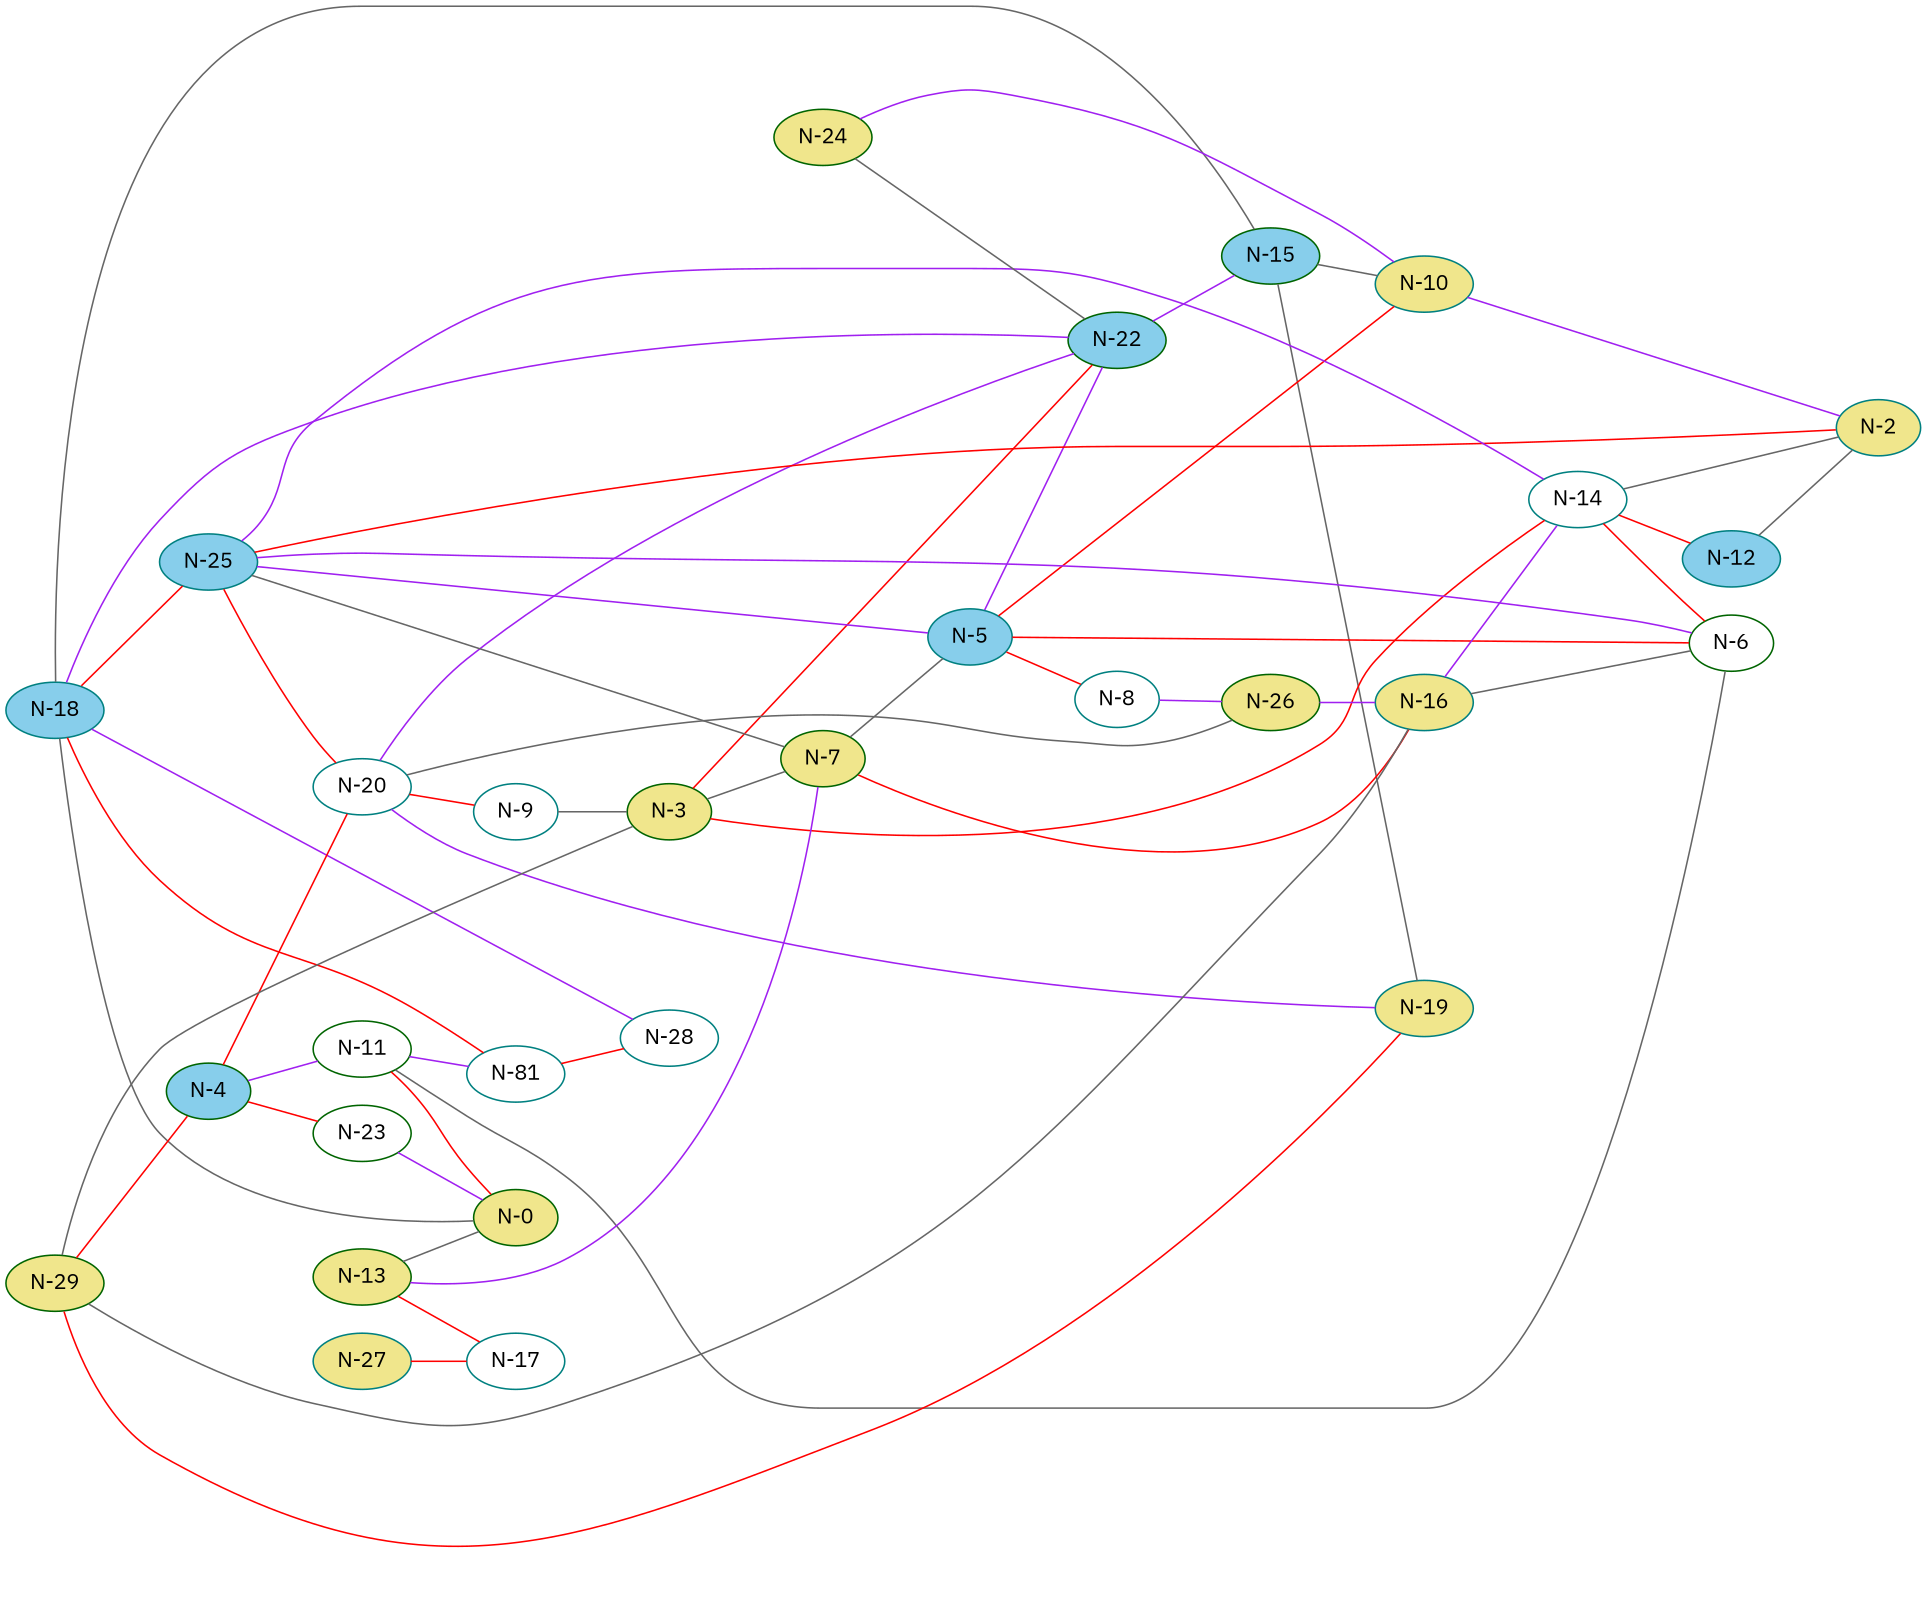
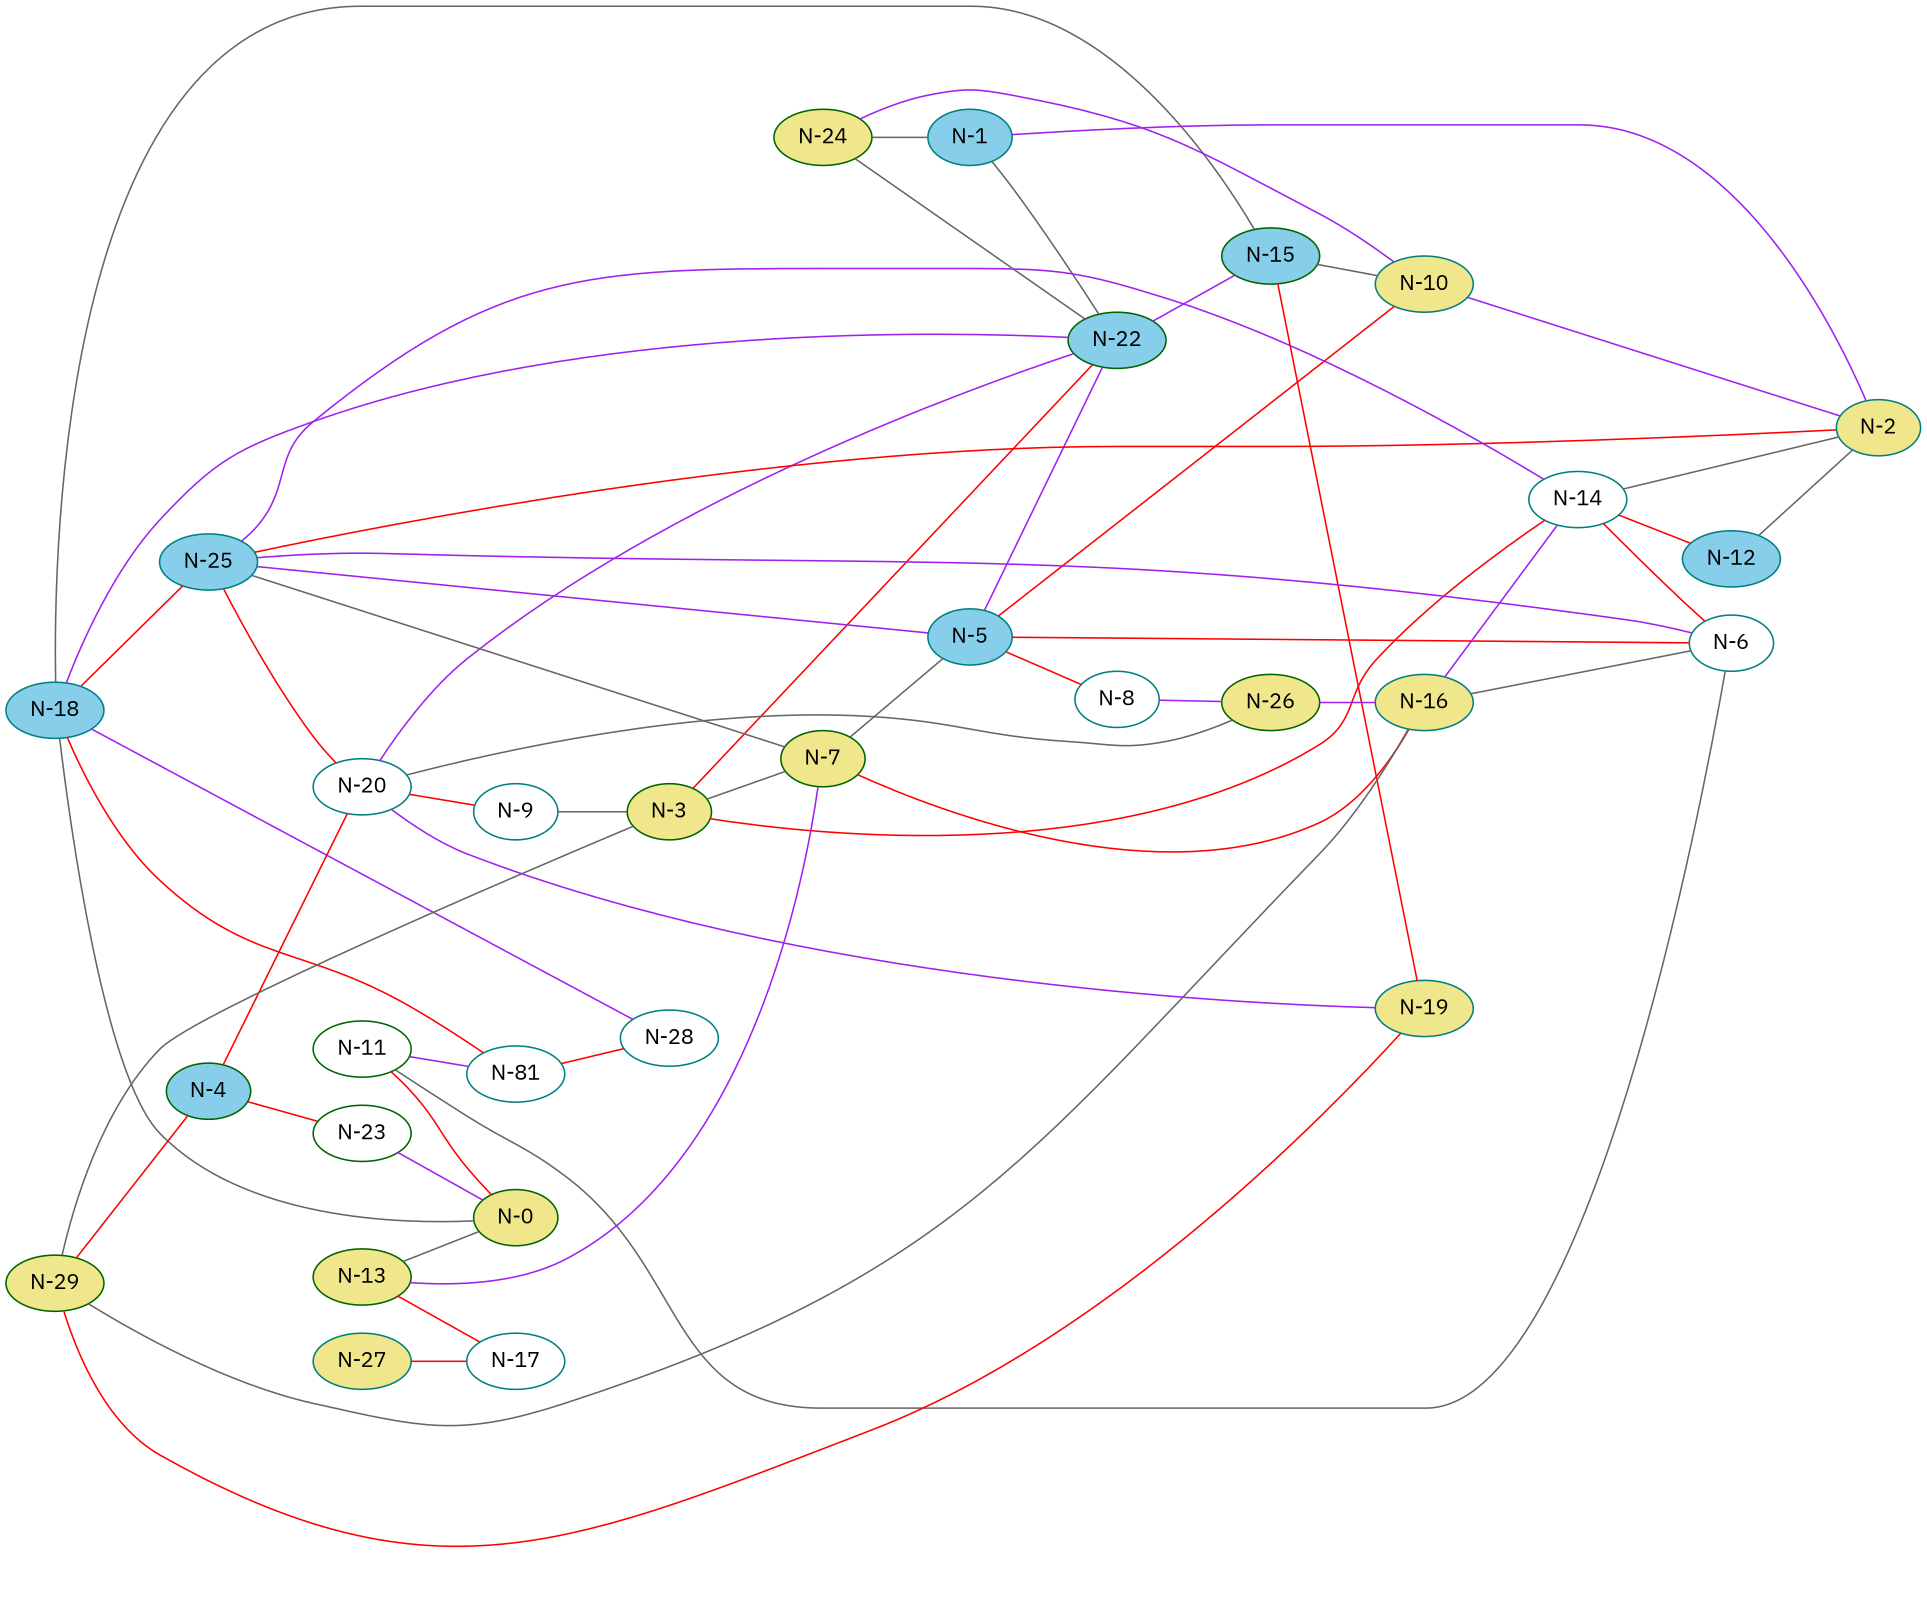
  graph {
    fontname="IBM Plex Sans"
    rankdir=LR
    node [color=teal fillcolor=khaki fontname="IBM Plex Sans" style=filled]
    edge [color=red fontname="IBM Plex Sans"]
    "N-0" [color=darkgreen]
    "N-22" [color=darkgreen fillcolor=skyblue]
    "N-20" [fillcolor=white]
    "N-9" [fillcolor=white]
    "N-19"
+   "N-1" [fillcolor=skyblue]
    "N-2"
    "N-15" [color=darkgreen fillcolor=skyblue]
    "N-18" [fillcolor=skyblue]
    "N-3" [color=darkgreen]
    "N-7" [color=darkgreen]
    "N-14" [fillcolor=white]
    "N-5" [fillcolor=skyblue]
    "N-16"
-   "N-6" [color=darkgreen fillcolor=white]
+   "N-6" [fillcolor=white]
    "N-12" [fillcolor=skyblue]
    "N-4" [color=darkgreen fillcolor=skyblue]
    "N-11" [color=darkgreen fillcolor=white]
    "N-23" [color=darkgreen fillcolor=white]
    n20 [fillcolor=white label="N-81"]
    "N-8" [fillcolor=white]
    "N-10"
    "N-25" [fillcolor=skyblue]
    "N-26" [color=darkgreen]
    "N-28" [fillcolor=white]
    "N-13" [color=darkgreen]
    "N-17" [fillcolor=white]
    "N-24" [color=darkgreen]
    "N-27"
    "N-29" [color=darkgreen]
    "N-22" -- "N-15" [color=purple]
    "N-22" -- "N-18" [color=purple]
    "N-20" -- "N-22" [color=purple]
    "N-20" -- "N-9"
    "N-20" -- "N-19" [color=purple]
    "N-9" -- "N-3" [color=gray40]
-   "N-15" -- "N-19" [color=gray40]
+   "N-1" -- "N-22" [color=gray40]
+   "N-1" -- "N-2" [color=purple]
+   "N-15" -- "N-19"
    "N-15" -- "N-10" [color=gray40]
    "N-18" -- "N-0" [color=gray40]
    "N-18" -- "N-15" [color=gray40]
    "N-18" -- n20
    "N-18" -- "N-25"
    "N-18" -- "N-28" [color=purple]
    "N-3" -- "N-22"
    "N-3" -- "N-7" [color=gray40]
    "N-3" -- "N-14"
    "N-7" -- "N-5" [color=gray40]
    "N-7" -- "N-16"
    "N-14" -- "N-2" [color=gray40]
    "N-14" -- "N-6"
    "N-14" -- "N-12"
    "N-5" -- "N-22" [color=purple]
    "N-5" -- "N-6"
    "N-5" -- "N-8"
    "N-5" -- "N-10"
    "N-5" -- "N-25" [color=purple]
    "N-16" -- "N-14" [color=purple]
    "N-16" -- "N-6" [color=gray40]
    "N-12" -- "N-2" [color=gray40]
    "N-4" -- "N-20"
-   "N-4" -- "N-11" [color=purple]
    "N-4" -- "N-23"
    "N-11" -- "N-0"
    "N-11" -- "N-6" [color=gray40]
    "N-11" -- n20 [color=purple]
    "N-23" -- "N-0" [color=purple]
    n20 -- "N-28"
    "N-8" -- "N-26" [color=purple]
    "N-10" -- "N-2" [color=purple]
    "N-25" -- "N-20"
    "N-25" -- "N-2"
    "N-25" -- "N-7" [color=gray40]
    "N-25" -- "N-14" [color=purple]
    "N-25" -- "N-6" [color=purple]
    "N-26" -- "N-20" [color=gray40]
    "N-26" -- "N-16" [color=purple]
    "N-13" -- "N-0" [color=gray40]
    "N-13" -- "N-7" [color=purple]
    "N-13" -- "N-17"
    "N-24" -- "N-22" [color=gray40]
+   "N-24" -- "N-1" [color=gray40]
    "N-24" -- "N-10" [color=purple]
    "N-27" -- "N-17"
    "N-29" -- "N-19"
    "N-29" -- "N-3" [color=gray40]
    "N-29" -- "N-16" [color=gray40]
    "N-29" -- "N-4"
  }
